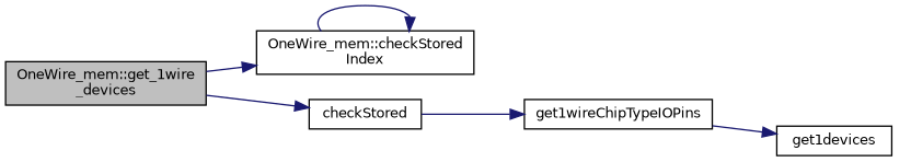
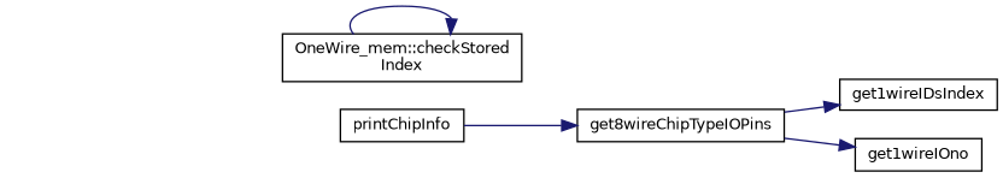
  digraph {
    rankdir=LR
    node [color=black fillcolor=white fontname=Helvetica fontsize=10 shape=record style=filled]
    edge [color=midnightblue fontname=Helvetica fontsize=10 labelfontname=Helvetica labelfontsize=10 style=solid]
-   n1 [fillcolor=grey75 fontcolor=black height=0.2 label="OneWire_mem::get_1wire\l_devices" width=0.4]
    n2 [height=0.2 label="OneWire_mem::checkStored\lIndex" width=0.4]
-   n3 [height=0.2 label=checkStored width=0.4]
-   n4 [height=0.2 label=get1wireChipTypeIOPins width=0.4]
-   n6 [height=0.2 label=get1devices width=0.4]
-   n1 -> n2
-   n1 -> n3
+   n3 [height=0.2 label=printChipInfo width=0.4]
+   n4 [height=0.2 label=get8wireChipTypeIOPins width=0.4]
+   n5 [height=0.2 label=get1wireIDsIndex width=0.4]
+   n6 [height=0.2 label=get1wireIOno width=0.4]
    n2 -> n2
    n3 -> n4
+   n4 -> n5
    n4 -> n6
  }
